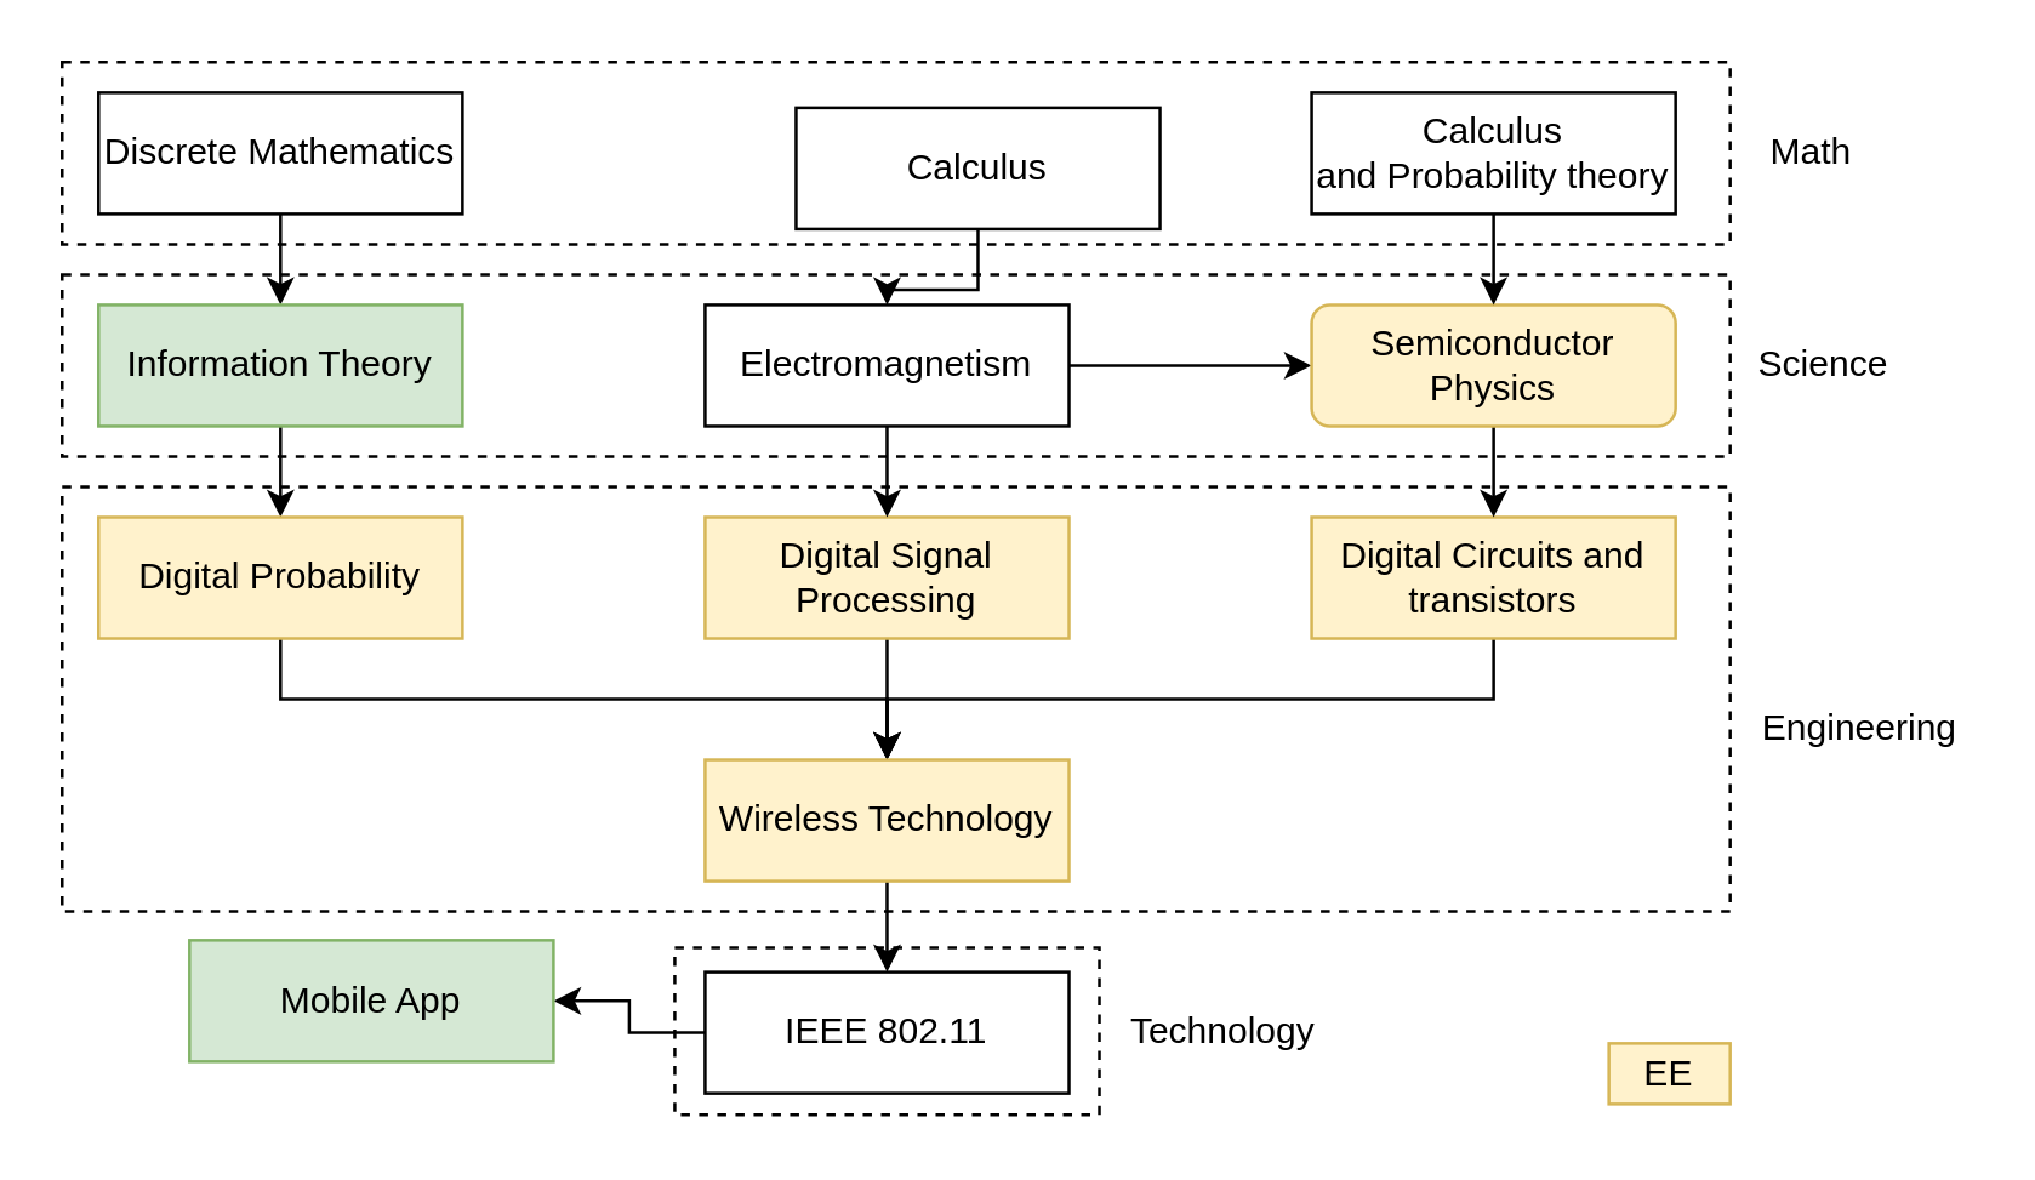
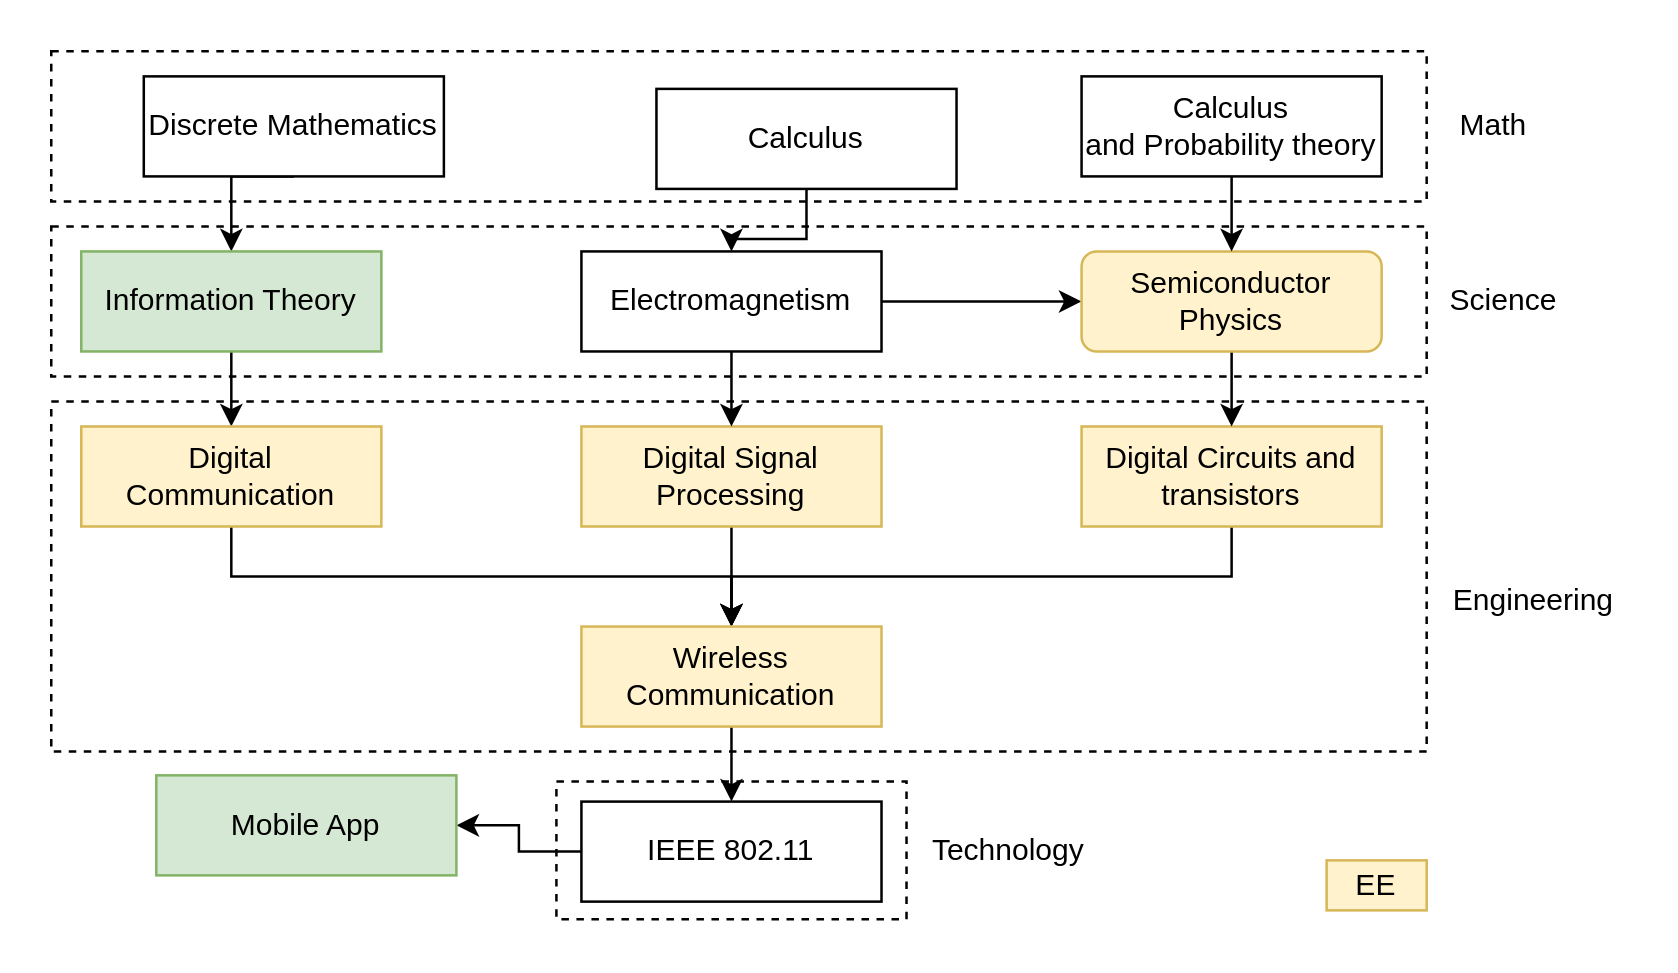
  <mxCell id="0" />
  <mxCell id="1" parent="0" />
  <mxCell id="2" value="" style="rounded=0;whiteSpace=wrap;html=1;fillColor=none;dashed=1;" vertex="1" parent="1"><mxGeometry x="222" y="312" width="140" height="55" as="geometry" /></mxCell>
  <mxCell id="3" value="" style="rounded=0;whiteSpace=wrap;html=1;fillColor=none;dashed=1;" vertex="1" parent="1"><mxGeometry x="20" y="160" width="550" height="140" as="geometry" /></mxCell>
  <mxCell id="4" value="" style="rounded=0;whiteSpace=wrap;html=1;fillColor=none;dashed=1;" vertex="1" parent="1"><mxGeometry x="20" y="90" width="550" height="60" as="geometry" /></mxCell>
  <mxCell id="5" style="edgeStyle=orthogonalEdgeStyle;rounded=0;orthogonalLoop=1;jettySize=auto;html=1;exitX=0.5;exitY=1;exitDx=0;exitDy=0;entryX=0.5;entryY=0;entryDx=0;entryDy=0;" edge="1" parent="1" source="6" target="8"><mxGeometry relative="1" as="geometry" /></mxCell>
- <mxCell id="6" value="Discrete Mathematics" style="rounded=0;whiteSpace=wrap;html=1;" vertex="1" parent="1"><mxGeometry x="32" y="30" width="120" height="40" as="geometry" /></mxCell>
+ <mxCell id="6" value="Discrete Mathematics" style="rounded=0;whiteSpace=wrap;html=1;" vertex="1" parent="1"><mxGeometry x="57" y="30" width="120" height="40" as="geometry" /></mxCell>
  <mxCell id="7" style="edgeStyle=orthogonalEdgeStyle;rounded=0;orthogonalLoop=1;jettySize=auto;html=1;exitX=0.5;exitY=1;exitDx=0;exitDy=0;entryX=0.5;entryY=0;entryDx=0;entryDy=0;" edge="1" parent="1" source="8" target="12"><mxGeometry relative="1" as="geometry" /></mxCell>
  <mxCell id="8" value="Information Theory" style="rounded=0;whiteSpace=wrap;html=1;fillColor=#d5e8d4;strokeColor=#82b366;" vertex="1" parent="1"><mxGeometry x="32" y="100" width="120" height="40" as="geometry" /></mxCell>
  <mxCell id="9" value="" style="edgeStyle=orthogonalEdgeStyle;rounded=0;orthogonalLoop=1;jettySize=auto;html=1;" edge="1" parent="1" source="10" target="19"><mxGeometry relative="1" as="geometry" /></mxCell>
  <mxCell id="10" value="Calculus" style="rounded=0;whiteSpace=wrap;html=1;" vertex="1" parent="1"><mxGeometry x="262" y="35" width="120" height="40" as="geometry" /></mxCell>
  <mxCell id="11" style="edgeStyle=orthogonalEdgeStyle;rounded=0;orthogonalLoop=1;jettySize=auto;html=1;exitX=0.5;exitY=1;exitDx=0;exitDy=0;entryX=0.5;entryY=0;entryDx=0;entryDy=0;" edge="1" parent="1" source="12" target="23"><mxGeometry relative="1" as="geometry" /></mxCell>
- <mxCell id="12" value="Digital Probability" style="rounded=0;whiteSpace=wrap;html=1;fillColor=#fff2cc;strokeColor=#d6b656;" vertex="1" parent="1"><mxGeometry x="32" y="170" width="120" height="40" as="geometry" /></mxCell>
+ <mxCell id="12" value="Digital Communication" style="rounded=0;whiteSpace=wrap;html=1;fillColor=#fff2cc;strokeColor=#d6b656;" vertex="1" parent="1"><mxGeometry x="32" y="170" width="120" height="40" as="geometry" /></mxCell>
  <mxCell id="13" value="" style="edgeStyle=orthogonalEdgeStyle;rounded=0;orthogonalLoop=1;jettySize=auto;html=1;" edge="1" parent="1" source="14" target="33"><mxGeometry relative="1" as="geometry" /></mxCell>
  <mxCell id="14" value="IEEE 802.11" style="rounded=0;whiteSpace=wrap;html=1;" vertex="1" parent="1"><mxGeometry x="232" y="320" width="120" height="40" as="geometry" /></mxCell>
  <mxCell id="15" style="edgeStyle=orthogonalEdgeStyle;rounded=0;orthogonalLoop=1;jettySize=auto;html=1;exitX=0.5;exitY=1;exitDx=0;exitDy=0;" edge="1" parent="1" source="16"><mxGeometry relative="1" as="geometry"><mxPoint x="292" y="250" as="targetPoint" /></mxGeometry></mxCell>
  <mxCell id="16" value="Digital Signal Processing" style="rounded=0;whiteSpace=wrap;html=1;fillColor=#fff2cc;strokeColor=#d6b656;" vertex="1" parent="1"><mxGeometry x="232" y="170" width="120" height="40" as="geometry" /></mxCell>
  <mxCell id="17" value="" style="edgeStyle=orthogonalEdgeStyle;rounded=0;orthogonalLoop=1;jettySize=auto;html=1;" edge="1" parent="1" source="19" target="16"><mxGeometry relative="1" as="geometry" /></mxCell>
  <mxCell id="18" value="" style="edgeStyle=orthogonalEdgeStyle;rounded=0;orthogonalLoop=1;jettySize=auto;html=1;" edge="1" parent="1" source="19" target="25"><mxGeometry relative="1" as="geometry" /></mxCell>
  <mxCell id="19" value="Electromagnetism" style="rounded=0;whiteSpace=wrap;html=1;" vertex="1" parent="1"><mxGeometry x="232" y="100" width="120" height="40" as="geometry" /></mxCell>
  <mxCell id="20" style="edgeStyle=orthogonalEdgeStyle;rounded=0;orthogonalLoop=1;jettySize=auto;html=1;exitX=0.5;exitY=1;exitDx=0;exitDy=0;entryX=0.5;entryY=0;entryDx=0;entryDy=0;" edge="1" parent="1" source="21" target="23"><mxGeometry relative="1" as="geometry" /></mxCell>
  <mxCell id="21" value="Digital Circuits and transistors" style="rounded=0;whiteSpace=wrap;html=1;fillColor=#fff2cc;strokeColor=#d6b656;" vertex="1" parent="1"><mxGeometry x="432" y="170" width="120" height="40" as="geometry" /></mxCell>
  <mxCell id="22" style="edgeStyle=orthogonalEdgeStyle;rounded=0;orthogonalLoop=1;jettySize=auto;html=1;exitX=0.5;exitY=1;exitDx=0;exitDy=0;entryX=0.5;entryY=0;entryDx=0;entryDy=0;" edge="1" parent="1" source="23" target="14"><mxGeometry relative="1" as="geometry" /></mxCell>
- <mxCell id="23" value="Wireless Technology" style="rounded=0;whiteSpace=wrap;html=1;fillColor=#fff2cc;strokeColor=#d6b656;" vertex="1" parent="1"><mxGeometry x="232" y="250" width="120" height="40" as="geometry" /></mxCell>
+ <mxCell id="23" value="Wireless Communication" style="rounded=0;whiteSpace=wrap;html=1;fillColor=#fff2cc;strokeColor=#d6b656;" vertex="1" parent="1"><mxGeometry x="232" y="250" width="120" height="40" as="geometry" /></mxCell>
  <mxCell id="24" value="" style="edgeStyle=orthogonalEdgeStyle;rounded=0;orthogonalLoop=1;jettySize=auto;html=1;" edge="1" parent="1" source="25" target="21"><mxGeometry relative="1" as="geometry" /></mxCell>
  <mxCell id="25" value="Semiconductor Physics" style="whiteSpace=wrap;html=1;fillColor=#fff2cc;strokeColor=#d6b656;rounded=1;" vertex="1" parent="1"><mxGeometry x="432" y="100" width="120" height="40" as="geometry" /></mxCell>
  <mxCell id="26" value="" style="edgeStyle=orthogonalEdgeStyle;rounded=0;orthogonalLoop=1;jettySize=auto;html=1;" edge="1" parent="1" source="27" target="25"><mxGeometry relative="1" as="geometry" /></mxCell>
  <mxCell id="27" value="Calculus and&amp;nbsp;Probability theory" style="rounded=0;whiteSpace=wrap;html=1;" vertex="1" parent="1"><mxGeometry x="432" y="30" width="120" height="40" as="geometry" /></mxCell>
  <mxCell id="28" value="" style="rounded=0;whiteSpace=wrap;html=1;fillColor=none;dashed=1;" vertex="1" parent="1"><mxGeometry x="20" y="20" width="550" height="60" as="geometry" /></mxCell>
  <mxCell id="29" value="Science" style="text;html=1;strokeColor=none;fillColor=none;align=center;verticalAlign=middle;whiteSpace=wrap;rounded=0;dashed=1;" vertex="1" parent="1"><mxGeometry x="580" y="110" width="42" height="20" as="geometry" /></mxCell>
  <mxCell id="30" value="Math" style="text;html=1;strokeColor=none;fillColor=none;align=center;verticalAlign=middle;whiteSpace=wrap;rounded=0;dashed=1;" vertex="1" parent="1"><mxGeometry x="577" y="40" width="40" height="20" as="geometry" /></mxCell>
  <mxCell id="31" value="Engineering" style="text;html=1;strokeColor=none;fillColor=none;align=center;verticalAlign=middle;whiteSpace=wrap;rounded=0;dashed=1;" vertex="1" parent="1"><mxGeometry x="577" y="230" width="72" height="20" as="geometry" /></mxCell>
  <mxCell id="32" value="Technology" style="text;html=1;strokeColor=none;fillColor=none;align=center;verticalAlign=middle;whiteSpace=wrap;rounded=0;dashed=1;" vertex="1" parent="1"><mxGeometry x="367" y="330" width="72" height="20" as="geometry" /></mxCell>
  <mxCell id="33" value="Mobile App" style="rounded=0;whiteSpace=wrap;html=1;fillColor=#d5e8d4;strokeColor=#82b366;" vertex="1" parent="1"><mxGeometry x="62" y="309.5" width="120" height="40" as="geometry" /></mxCell>
  <mxCell id="34" value="EE" style="rounded=0;whiteSpace=wrap;html=1;fillColor=#fff2cc;strokeColor=#d6b656;" vertex="1" parent="1"><mxGeometry x="530" y="343.5" width="40" height="20" as="geometry" /></mxCell>
